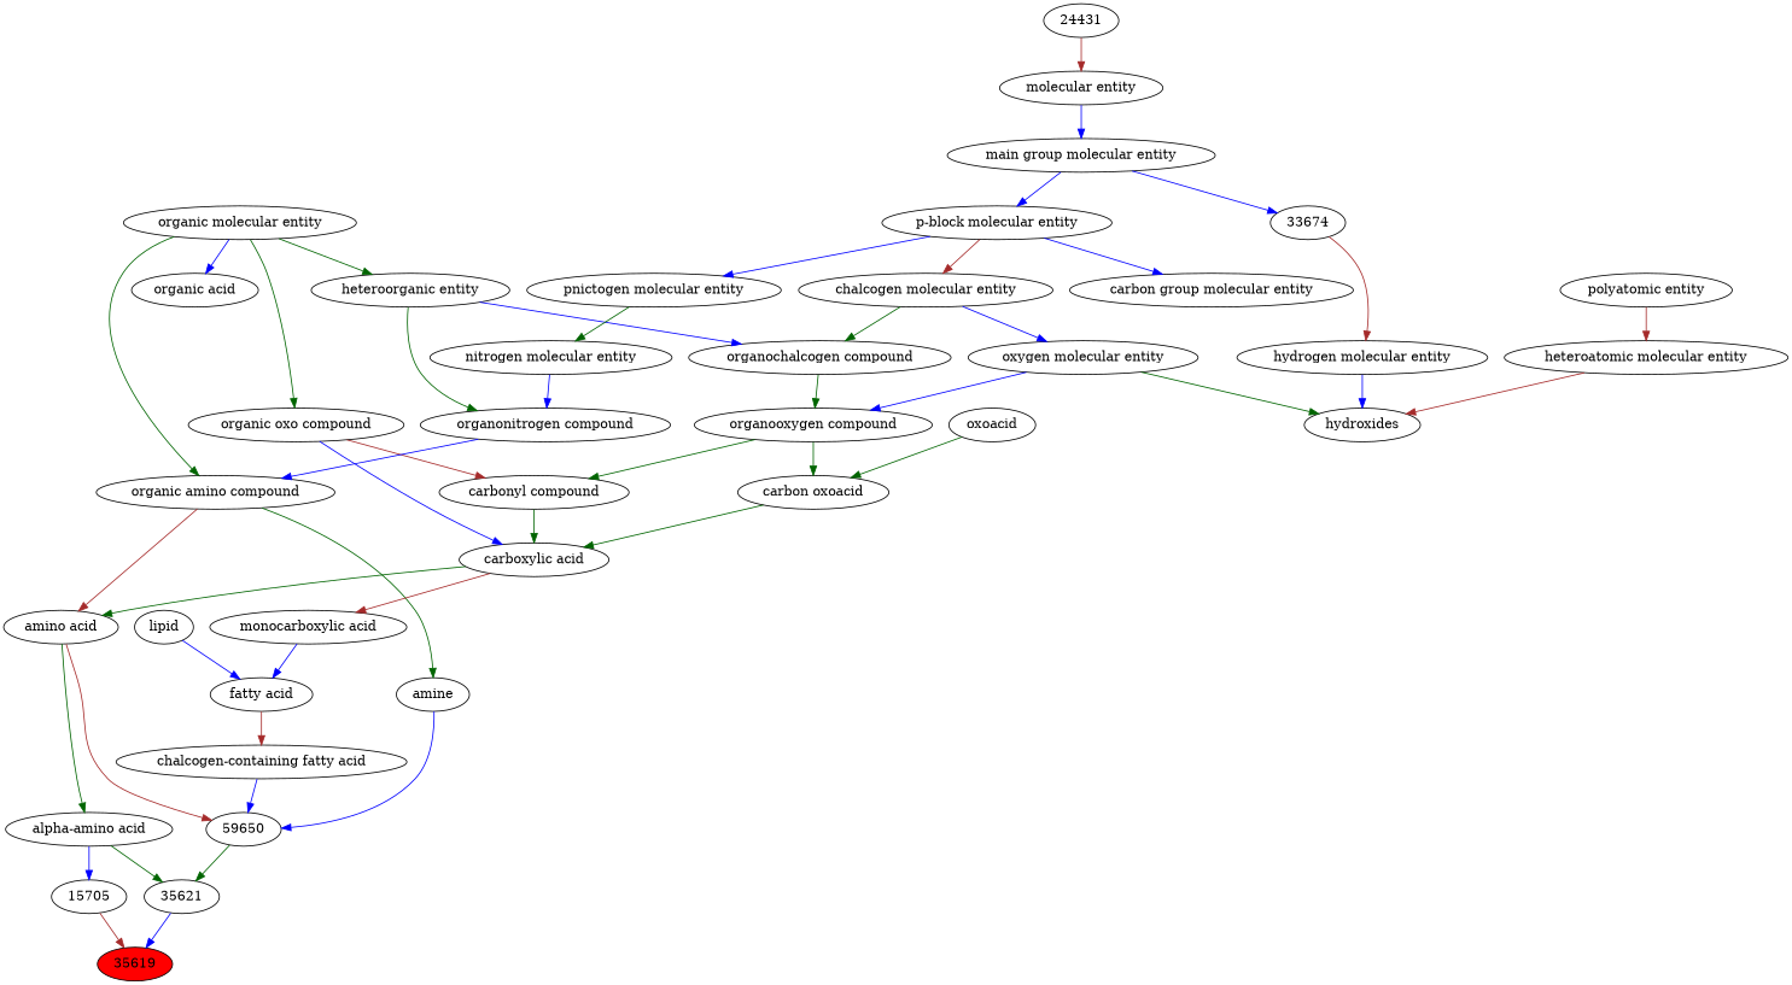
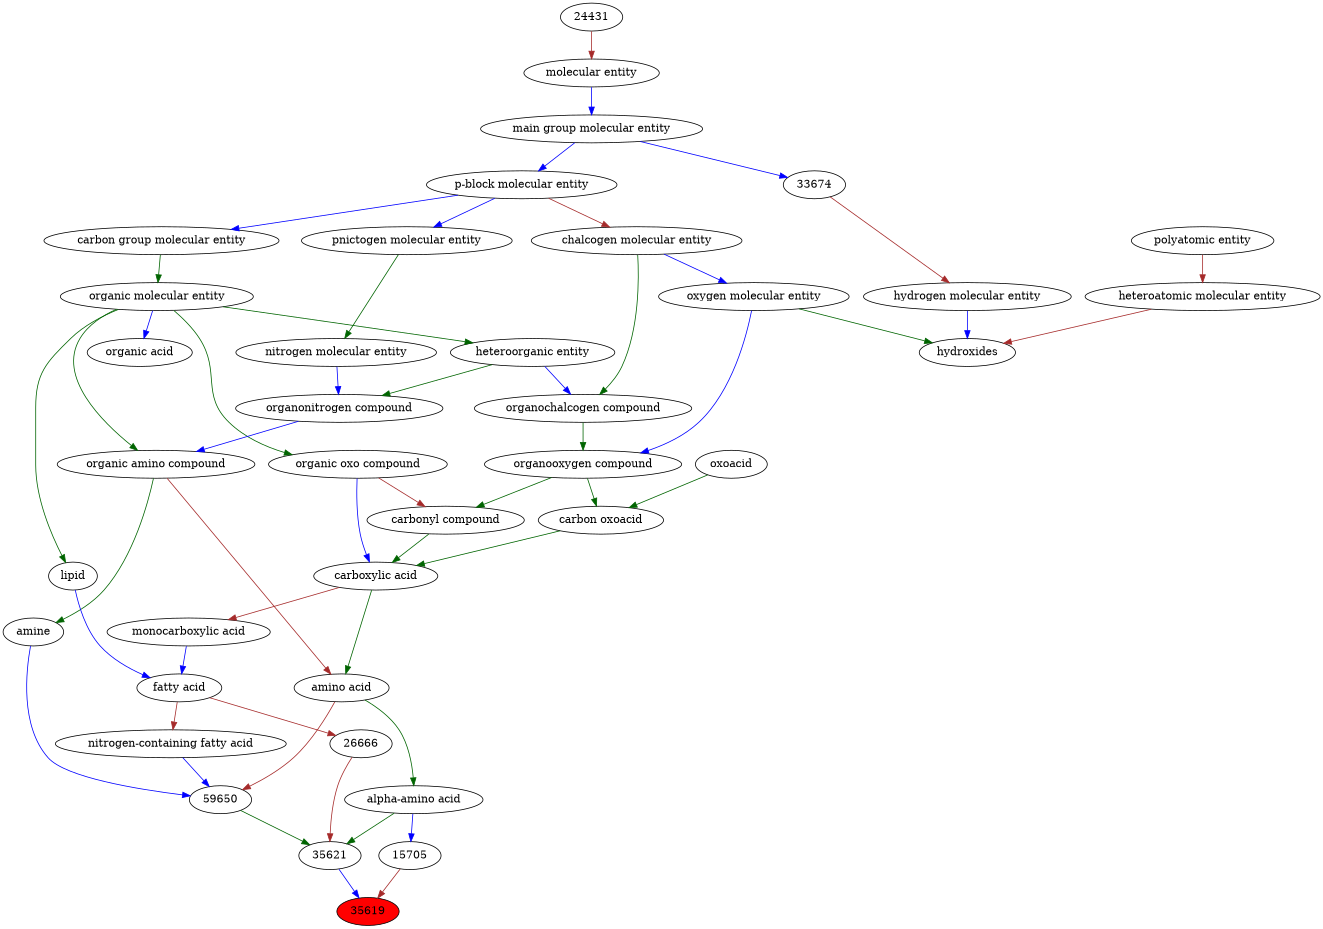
  digraph {
    edge [color=darkgreen]
    n1 [fillcolor=red label=35619 style=filled]
    n2 [label=35621]
    n3 [label=15705]
    n4 [label="alpha-amino acid"]
    n5 [label=59650]
+   n6 [label=26666]
    n7 [label="amino acid"]
    n8 [label=amine]
-   n9 [label="chalcogen-containing fatty acid"]
+   n9 [label="nitrogen-containing fatty acid"]
    n10 [label="fatty acid"]
    n11 [label="organic amino compound"]
    n12 [label="carboxylic acid"]
    n13 [label="monocarboxylic acid"]
    n14 [label=lipid]
    n15 [label="organic molecular entity"]
    n16 [label="organic acid"]
    n17 [label="heteroorganic entity"]
    n18 [label="organic oxo compound"]
    n19 [label="organonitrogen compound"]
    n20 [label="organochalcogen compound"]
    n21 [label="carbonyl compound"]
    n22 [label="carbon oxoacid"]
    n23 [label="carbon group molecular entity"]
    n24 [label="nitrogen molecular entity"]
    n25 [label="organooxygen compound"]
    n26 [label=oxoacid]
    n27 [label="p-block molecular entity"]
    n28 [label="pnictogen molecular entity"]
    n29 [label="chalcogen molecular entity"]
    n30 [label="oxygen molecular entity"]
    n31 [label=hydroxides]
    n32 [label="main group molecular entity"]
    n33 [label=33674]
    n34 [label="hydrogen molecular entity"]
    n35 [label="heteroatomic molecular entity"]
    n36 [label="molecular entity"]
    n37 [label="polyatomic entity"]
    n38 [label=24431]
    n2 -> n1 [color=blue]
    n3 -> n1 [color=brown]
    n4 -> n2
    n4 -> n3 [color=blue]
    n5 -> n2
+   n6 -> n2 [color=brown]
    n7 -> n4
    n7 -> n5 [color=brown]
    n8 -> n5 [color=blue]
    n9 -> n5 [color=blue]
+   n10 -> n6 [color=brown]
    n10 -> n9 [color=brown]
    n11 -> n7 [color=brown]
    n11 -> n8
    n12 -> n7
    n12 -> n13 [color=brown]
    n13 -> n10 [color=blue]
    n14 -> n10 [color=blue]
    n15 -> n11
+   n15 -> n14
    n15 -> n16 [color=blue]
    n15 -> n17
    n15 -> n18
    n17 -> n19
    n17 -> n20 [color=blue]
    n18 -> n12 [color=blue]
    n18 -> n21 [color=brown]
    n19 -> n11 [color=blue]
    n20 -> n25
    n21 -> n12
    n22 -> n12
+   n23 -> n15
    n24 -> n19 [color=blue]
    n25 -> n21
    n25 -> n22
    n26 -> n22
    n27 -> n23 [color=blue]
    n27 -> n28 [color=blue]
    n27 -> n29 [color=brown]
    n28 -> n24
    n29 -> n20
    n29 -> n30 [color=blue]
    n30 -> n25 [color=blue]
    n30 -> n31
    n32 -> n27 [color=blue]
    n32 -> n33 [color=blue]
    n33 -> n34 [color=brown]
    n34 -> n31 [color=blue]
    n35 -> n31 [color=brown]
    n36 -> n32 [color=blue]
    n37 -> n35 [color=brown]
    n38 -> n36 [color=brown]
  }
